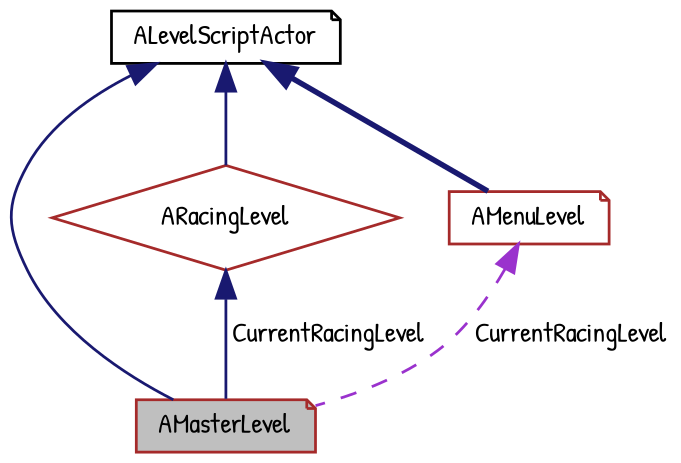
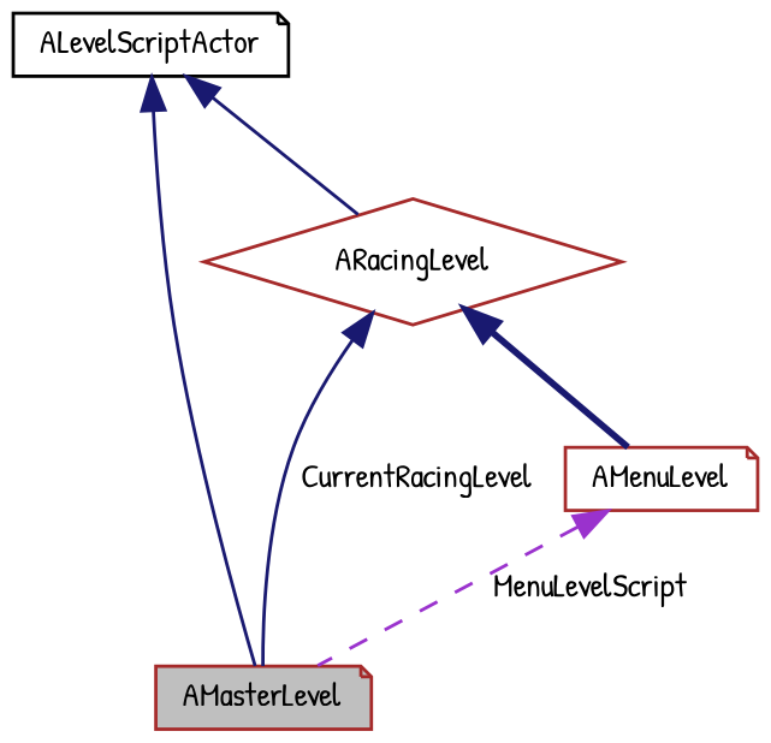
  digraph {
    fontname="Patrick Hand"
    node [color=brown fillcolor=white fontname="Patrick Hand" fontsize=10 shape=note style=filled]
    edge [color=midnightblue dir=back fontname="Patrick Hand" fontsize=10 labelfontname=Helvetica labelfontsize=10 style=solid]
    n1 [fillcolor=grey75 fontcolor=black height=0.2 label=AMasterLevel width=0.4]
    n2 [color=black height=0.2 label=ALevelScriptActor width=0.4]
    n3 [height=0.2 label=ARacingLevel shape=diamond width=0.4]
    n4 [height=0.2 label=AMenuLevel width=0.4]
    n2 -> n1
    n2 -> n3
-   n2 -> n4 [style=bold]
+   n3 -> n4 [style=bold]
    n3 -> n1 [label=" CurrentRacingLevel"]
-   n4 -> n1 [color=darkorchid3 label=" CurrentRacingLevel" style=dashed]
+   n4 -> n1 [color=darkorchid3 label=" MenuLevelScript" style=dashed]
  }
